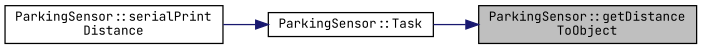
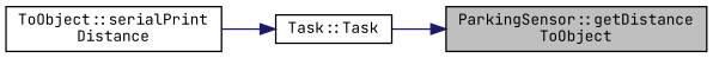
  digraph {
    fontname="JetBrains Mono"
    rankdir=RL
    node [color=black fillcolor=white fontname="JetBrains Mono" fontsize=10 shape=record style=filled]
    edge [color=midnightblue dir=back fontname="JetBrains Mono" fontsize=10 labelfontname=Helvetica labelfontsize=10 style=solid]
    n1 [fillcolor=grey75 fontcolor=black height=0.2 label="ParkingSensor::getDistance\lToObject" width=0.4]
-   n2 [height=0.2 label="ParkingSensor::Task" width=0.4]
-   n3 [height=0.2 label="ParkingSensor::serialPrint\lDistance" width=0.4]
+   n2 [height=0.2 label="Task::Task" width=0.4]
+   n3 [height=0.2 label="ToObject::serialPrint\lDistance" width=0.4]
    n1 -> n2
    n2 -> n3
  }
